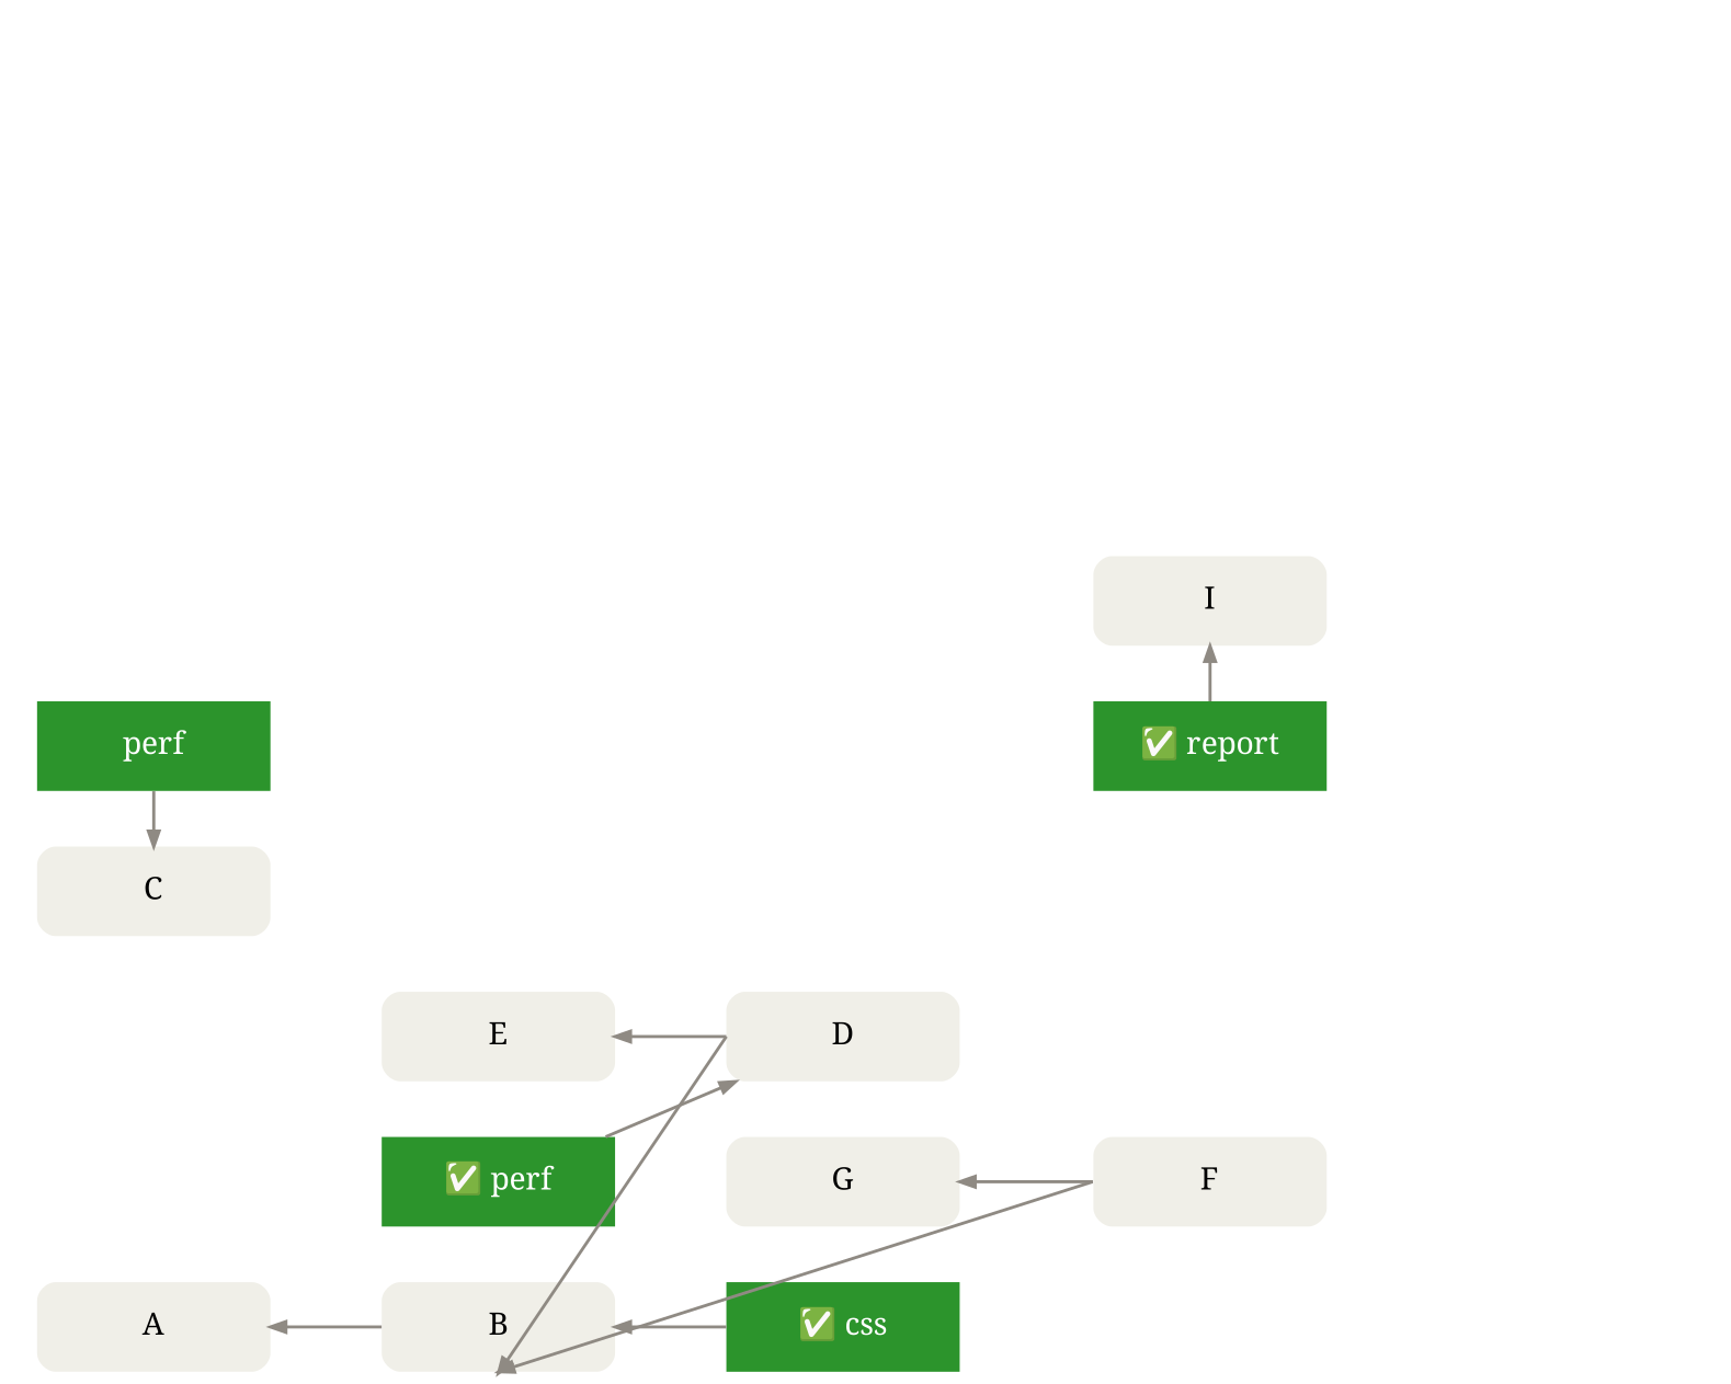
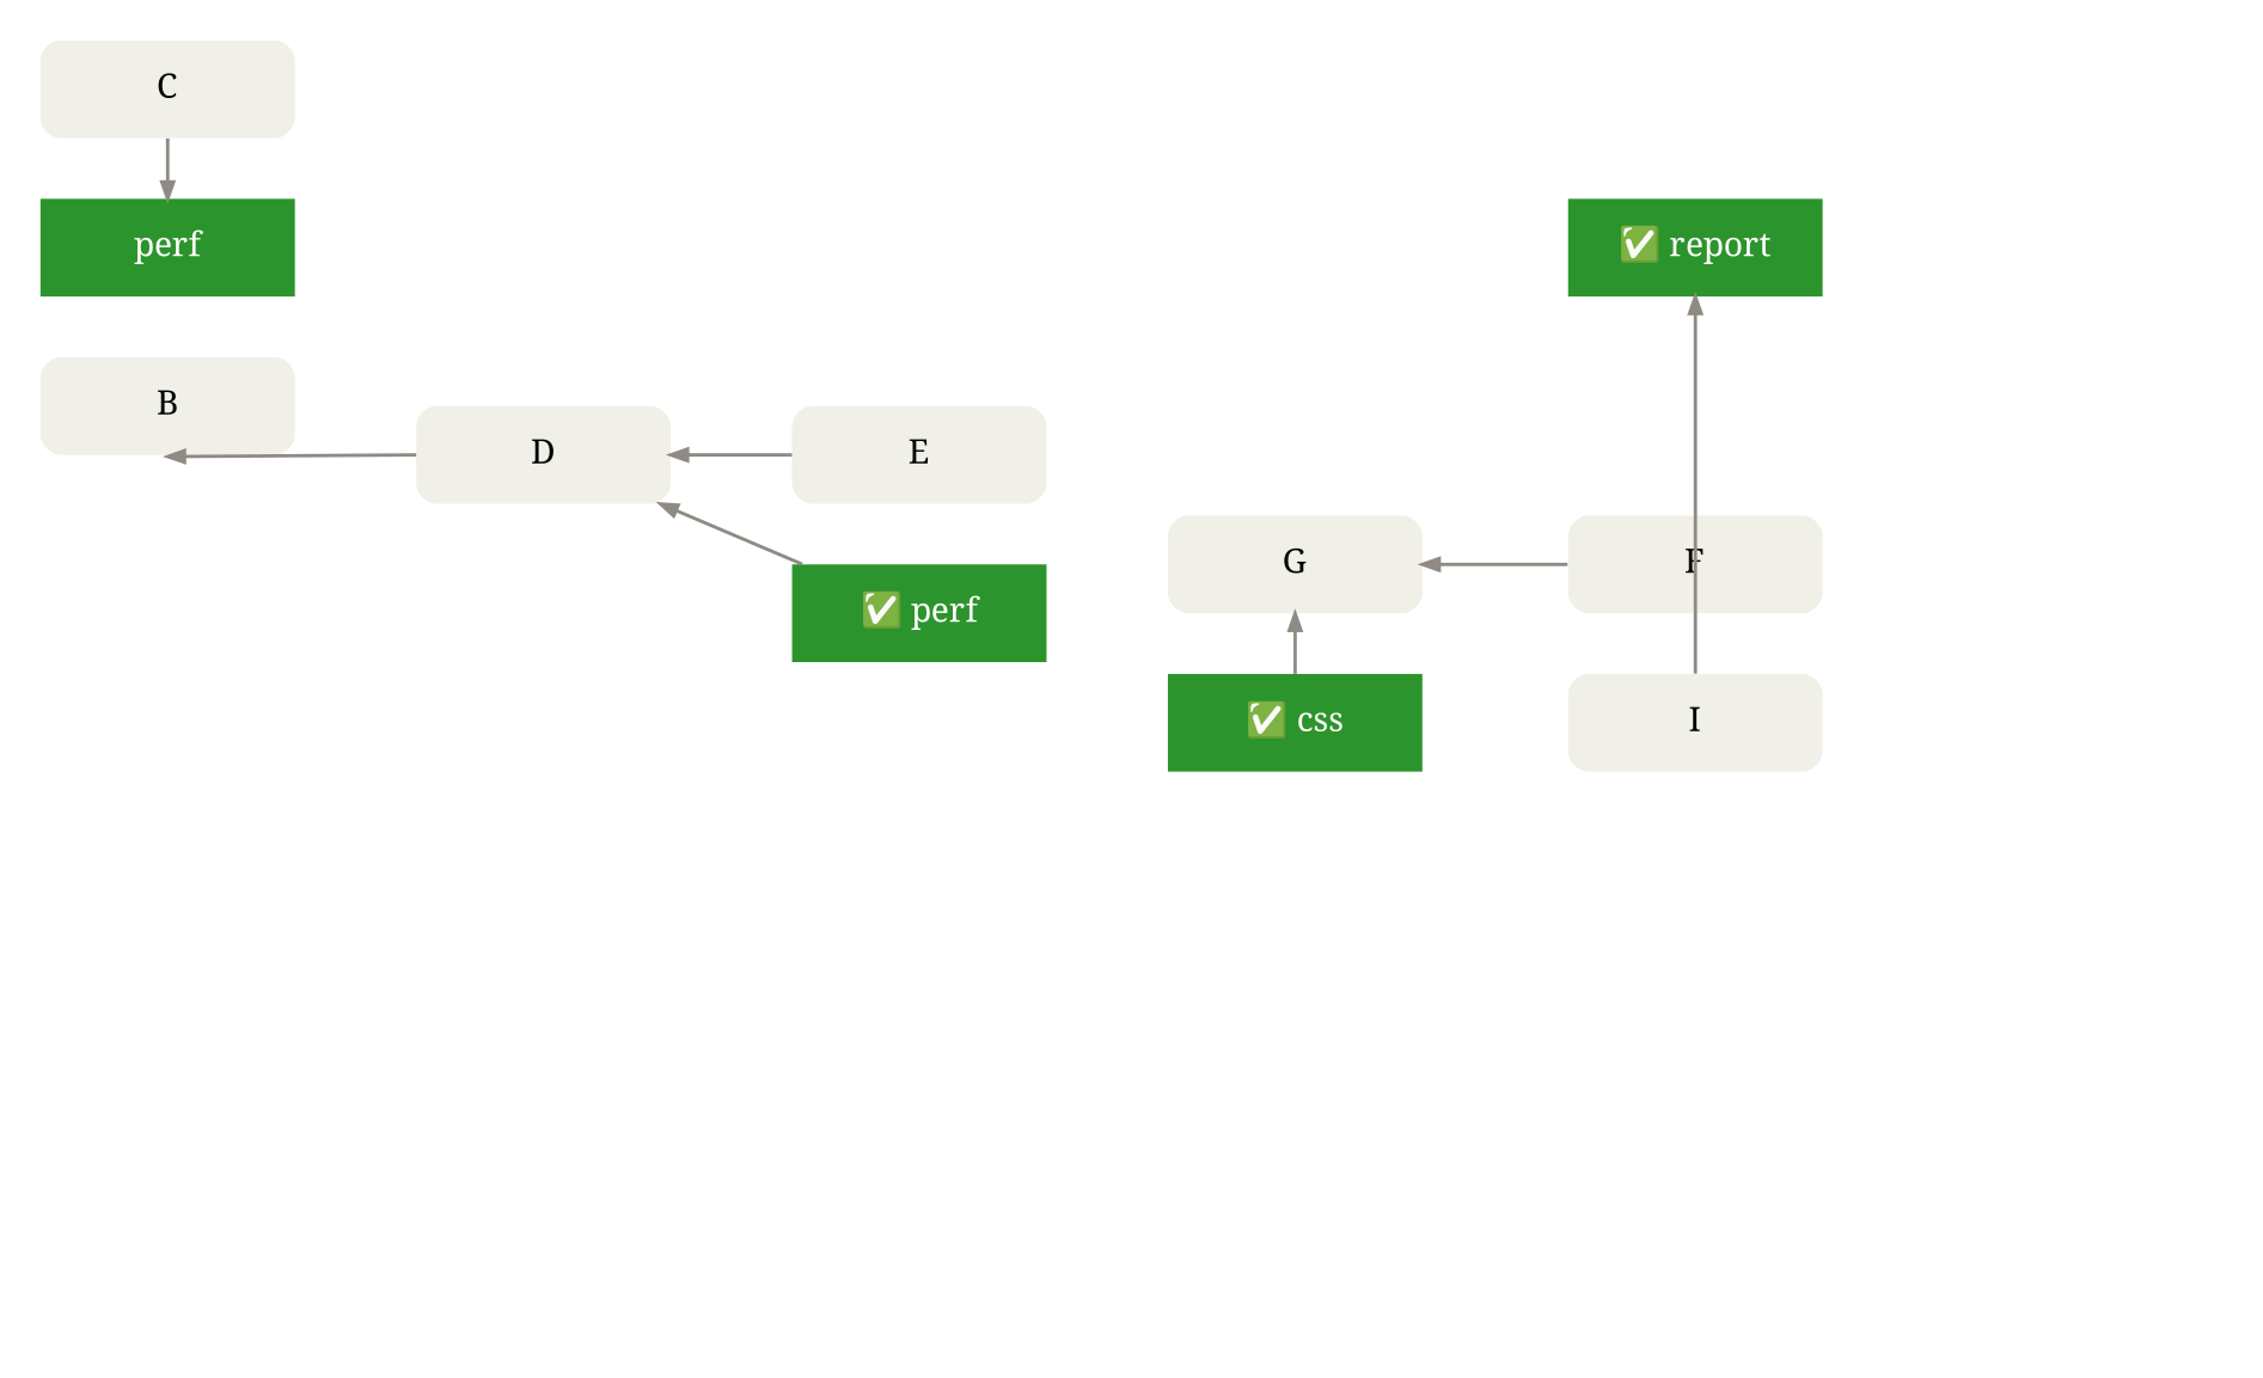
  digraph {
    fontname="Noto Serif"
    nodesep=.5
    rankdir=LR
    ranksep=1
    splines=line
    node [fillcolor="#f0efe8" fixedsize=true fontname="Noto Serif" fontsize=20 group=topic_report margin=".2,.23" penwidth=0 shape=box style="rounded,filled"]
    edge [color="#8f8a83" dir=back fontname="Noto Serif" penwidth=2]
    E [group=topic_perf height=.8 width=2.1]
    n2 [fillcolor="#2c942c" fontcolor="#ffffff" height=.8 label="✅ perf" style=filled width=2.1]
    G [group=topic_css height=.8 width=2.1]
    n4 [fillcolor="#2c942c" fontcolor="#ffffff" height=.8 label="✅ css" style=filled width=2.1]
    I [height=.8 width=2.1]
    n6 [fillcolor="#2c942c" fontcolor="#ffffff" height=.8 label="✅ report" style=filled width=2.1]
    n7 [group=pu height=.8 label="️️💥 M2" style=invis width=2.1]
    n8 [color="#ffffff" fillcolor="#3e8f99" fontcolor="#ffffff" height=2.5 label="\n.git/rr-cache\n\npre → post\npre → post\n..." penwidth=2 shape=cylinder style=invis width=2.5]
    C [group=master height=.8 width=2.1]
    n10 [fillcolor="#2c942c" fontcolor="#ffffff" height=.8 label=perf style=filled width=2.1]
    n11 [group=pu height=.8 label="💥 M3" style=invis width=2.1]
    n12 [fillcolor="#2c942c" fontcolor="#ffffff" height=.8 label="💩 pu" style=invis width=2.1]
    n13 [group=pu height=.8 label="💥 M1" style=invis width=2.1]
    F [group=topic_css height=.8 width=2.1]
-   A [group=master height=.8 width=2.1]
    B [group=master height=.8 width=2.1]
    D [group=topic_perf height=.8 width=2.1]
    subgraph sub_1 {
      rank=same
      E
      n2
    }
    subgraph sub_2 {
      rank=same
      G
      n4
    }
    subgraph sub_3 {
      rank=same
      I
      n6
    }
    subgraph sub_4 {
      rank=same
      n7
      n8
    }
    subgraph cluster_5 {
      color=invis
      subgraph sub_6 {
        color=invis
        rank=same
        C
        n10
      }
    }
    subgraph cluster_7 {
      color=invis
      subgraph sub_8 {
        color=invis
        rank=same
        n11
        n12
      }
    }
    E -> n13 [headport=s style=invis tailport=e]
-   B -> n4
+   G -> n4
    G -> n7 [headport=s style=invis tailport=e]
    G -> F
-   I -> n6
+   n6 -> I
    I -> n11 [headport=s style=invis tailport=e]
    n7 -> n11 [style=invis]
    n8 -> n7 [constraint=false minlen=10 penwidth=3 style=invis]
    n8 -> n11 [constraint=false headport=s minlen=10 penwidth=3 style=invis]
    n8 -> n13 [constraint=false headport=s minlen=10 penwidth=3 style=invis]
-   C -> n10
+   n10 -> C
    n11 -> n12 [style=invis]
    n13 -> n7 [style=invis]
-   A -> B
-   B -> F [headport=w tailport=s]
    B -> D [headport=w tailport=s]
-   E -> D
+   D -> E
    D -> n2
  }
